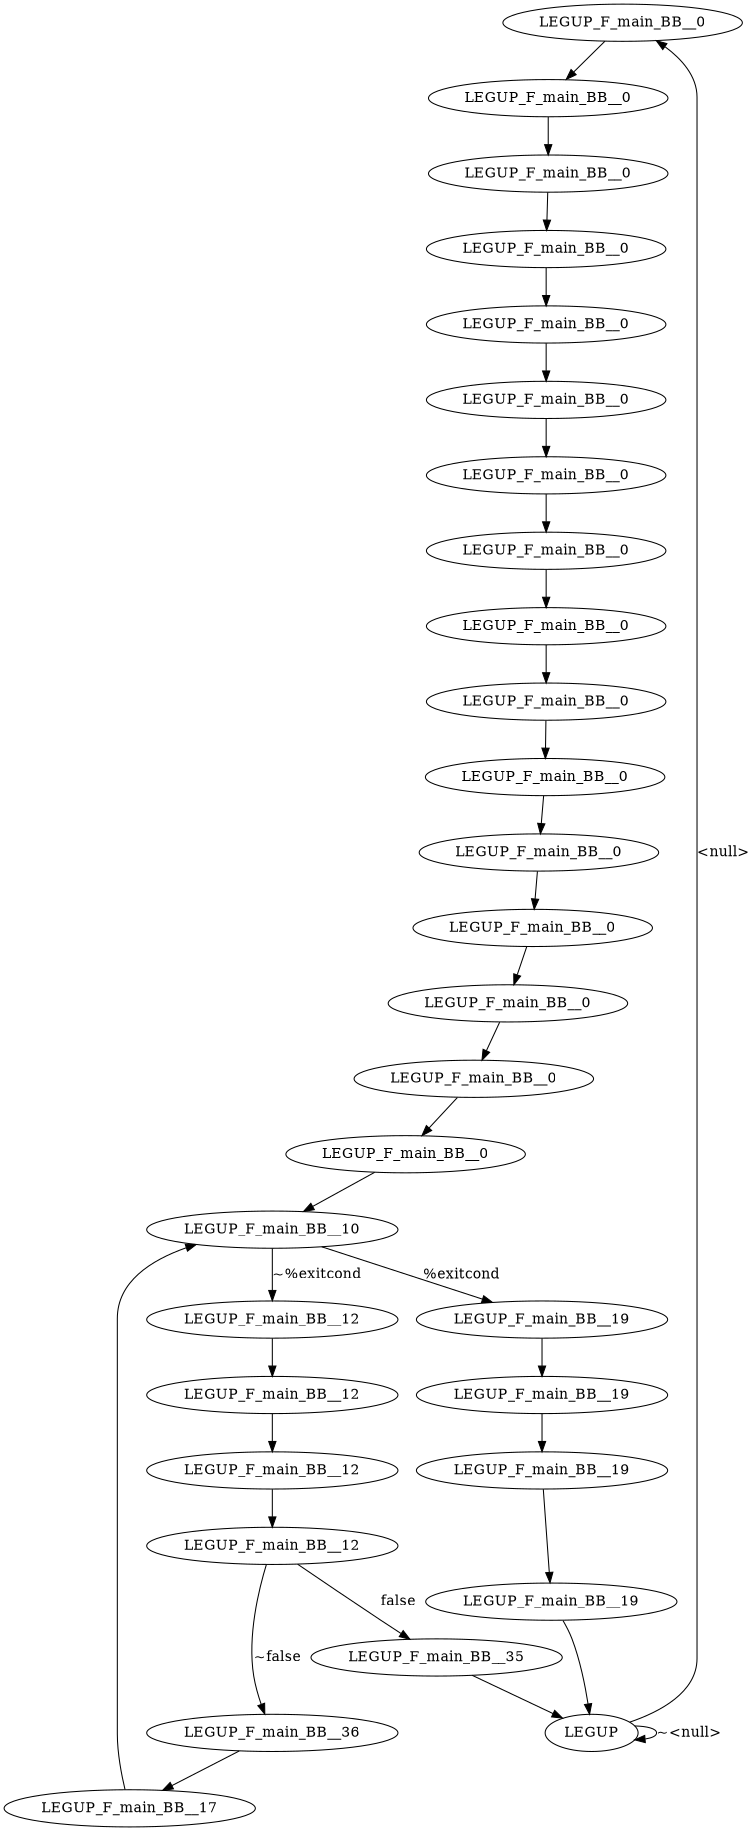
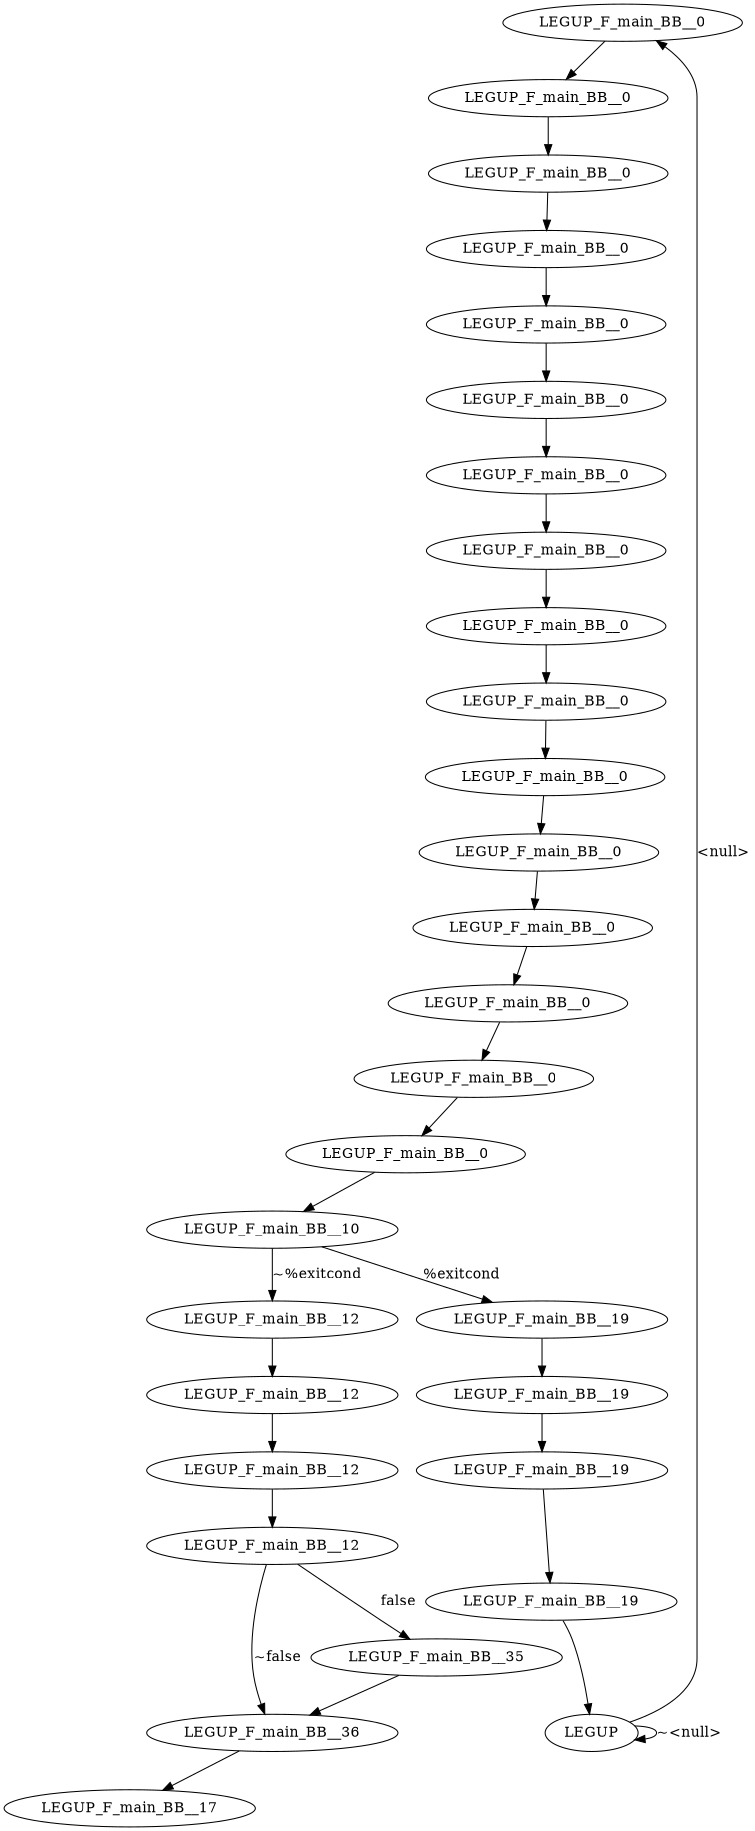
  digraph {
    n1 [label=LEGUP_F_main_BB__0]
    n2 [label=LEGUP_F_main_BB__0]
    n3 [label=LEGUP_F_main_BB__0]
    n4 [label=LEGUP]
    n5 [label=LEGUP_F_main_BB__0]
    n6 [label=LEGUP_F_main_BB__0]
    n7 [label=LEGUP_F_main_BB__0]
    n8 [label=LEGUP_F_main_BB__0]
    n9 [label=LEGUP_F_main_BB__0]
    n10 [label=LEGUP_F_main_BB__0]
    n11 [label=LEGUP_F_main_BB__0]
    n12 [label=LEGUP_F_main_BB__0]
    n13 [label=LEGUP_F_main_BB__0]
    n14 [label=LEGUP_F_main_BB__0]
    n15 [label=LEGUP_F_main_BB__0]
    n16 [label=LEGUP_F_main_BB__0]
    n17 [label=LEGUP_F_main_BB__0]
    n18 [label=LEGUP_F_main_BB__10]
    n19 [label=LEGUP_F_main_BB__19]
    n20 [label=LEGUP_F_main_BB__12]
    n21 [label=LEGUP_F_main_BB__19]
    n22 [label=LEGUP_F_main_BB__12]
    n23 [label=LEGUP_F_main_BB__19]
    n24 [label=LEGUP_F_main_BB__12]
    n25 [label=LEGUP_F_main_BB__12]
    n26 [label=LEGUP_F_main_BB__35]
    n27 [label=LEGUP_F_main_BB__36]
    n28 [label=LEGUP_F_main_BB__17]
    n29 [label=LEGUP_F_main_BB__19]
    n1 -> n2
    n2 -> n3
    n3 -> n5
    n4 -> n1 [label="<null>"]
    n4 -> n4 [label="~<null>"]
    n5 -> n6
    n6 -> n7
    n7 -> n8
    n8 -> n9
    n9 -> n10
    n10 -> n11
    n11 -> n12
    n12 -> n13
    n13 -> n14
    n14 -> n15
    n15 -> n16
    n16 -> n17
    n17 -> n18
    n18 -> n19 [label="%exitcond"]
    n18 -> n20 [label="~%exitcond"]
    n19 -> n21
    n20 -> n22
    n21 -> n23
    n22 -> n24
    n23 -> n29
    n24 -> n25
    n25 -> n26 [label=false]
    n25 -> n27 [label="~false"]
-   n26 -> n4
+   n26 -> n27
    n27 -> n28
-   n28 -> n18
    n29 -> n4
  }
